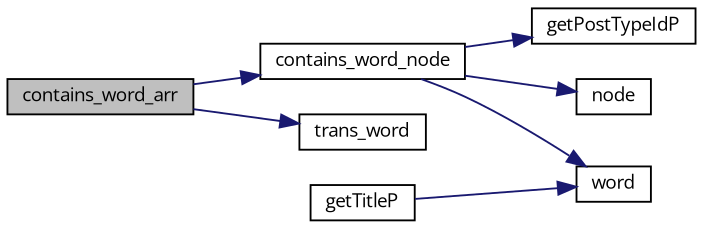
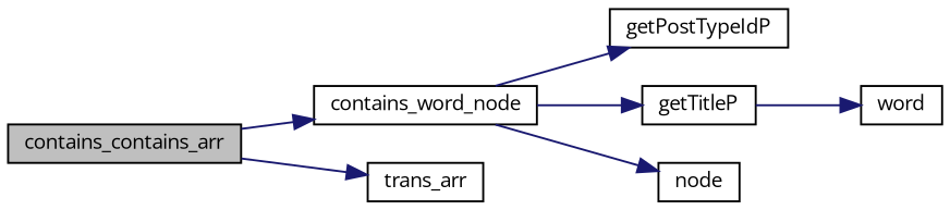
  digraph {
    fontname="Open Sans"
    rankdir=LR
    node [color=black fillcolor=white fontname="Open Sans" fontsize=10 shape=record style=filled]
    edge [color=midnightblue fontname="Open Sans" fontsize=10 labelfontname=FreeSans labelfontsize=10 style=solid]
-   n1 [fillcolor=grey75 fontcolor=black height=0.2 label=contains_word_arr width=0.4]
+   n1 [fillcolor=grey75 fontcolor=black height=0.2 label=contains_contains_arr width=0.4]
    n2 [height=0.2 label=contains_word_node width=0.4]
-   n3 [height=0.2 label=trans_word width=0.4]
+   n3 [height=0.2 label=trans_arr width=0.4]
    n4 [height=0.2 label=getPostTypeIdP width=0.4]
    n5 [height=0.2 label=getTitleP width=0.4]
    n6 [height=0.2 label="node" width=0.4]
    n7 [height=0.2 label=word width=0.4]
    n1 -> n2
    n1 -> n3
    n2 -> n4
-   n2 -> n7
+   n2 -> n5
    n2 -> n6
    n5 -> n7
  }
